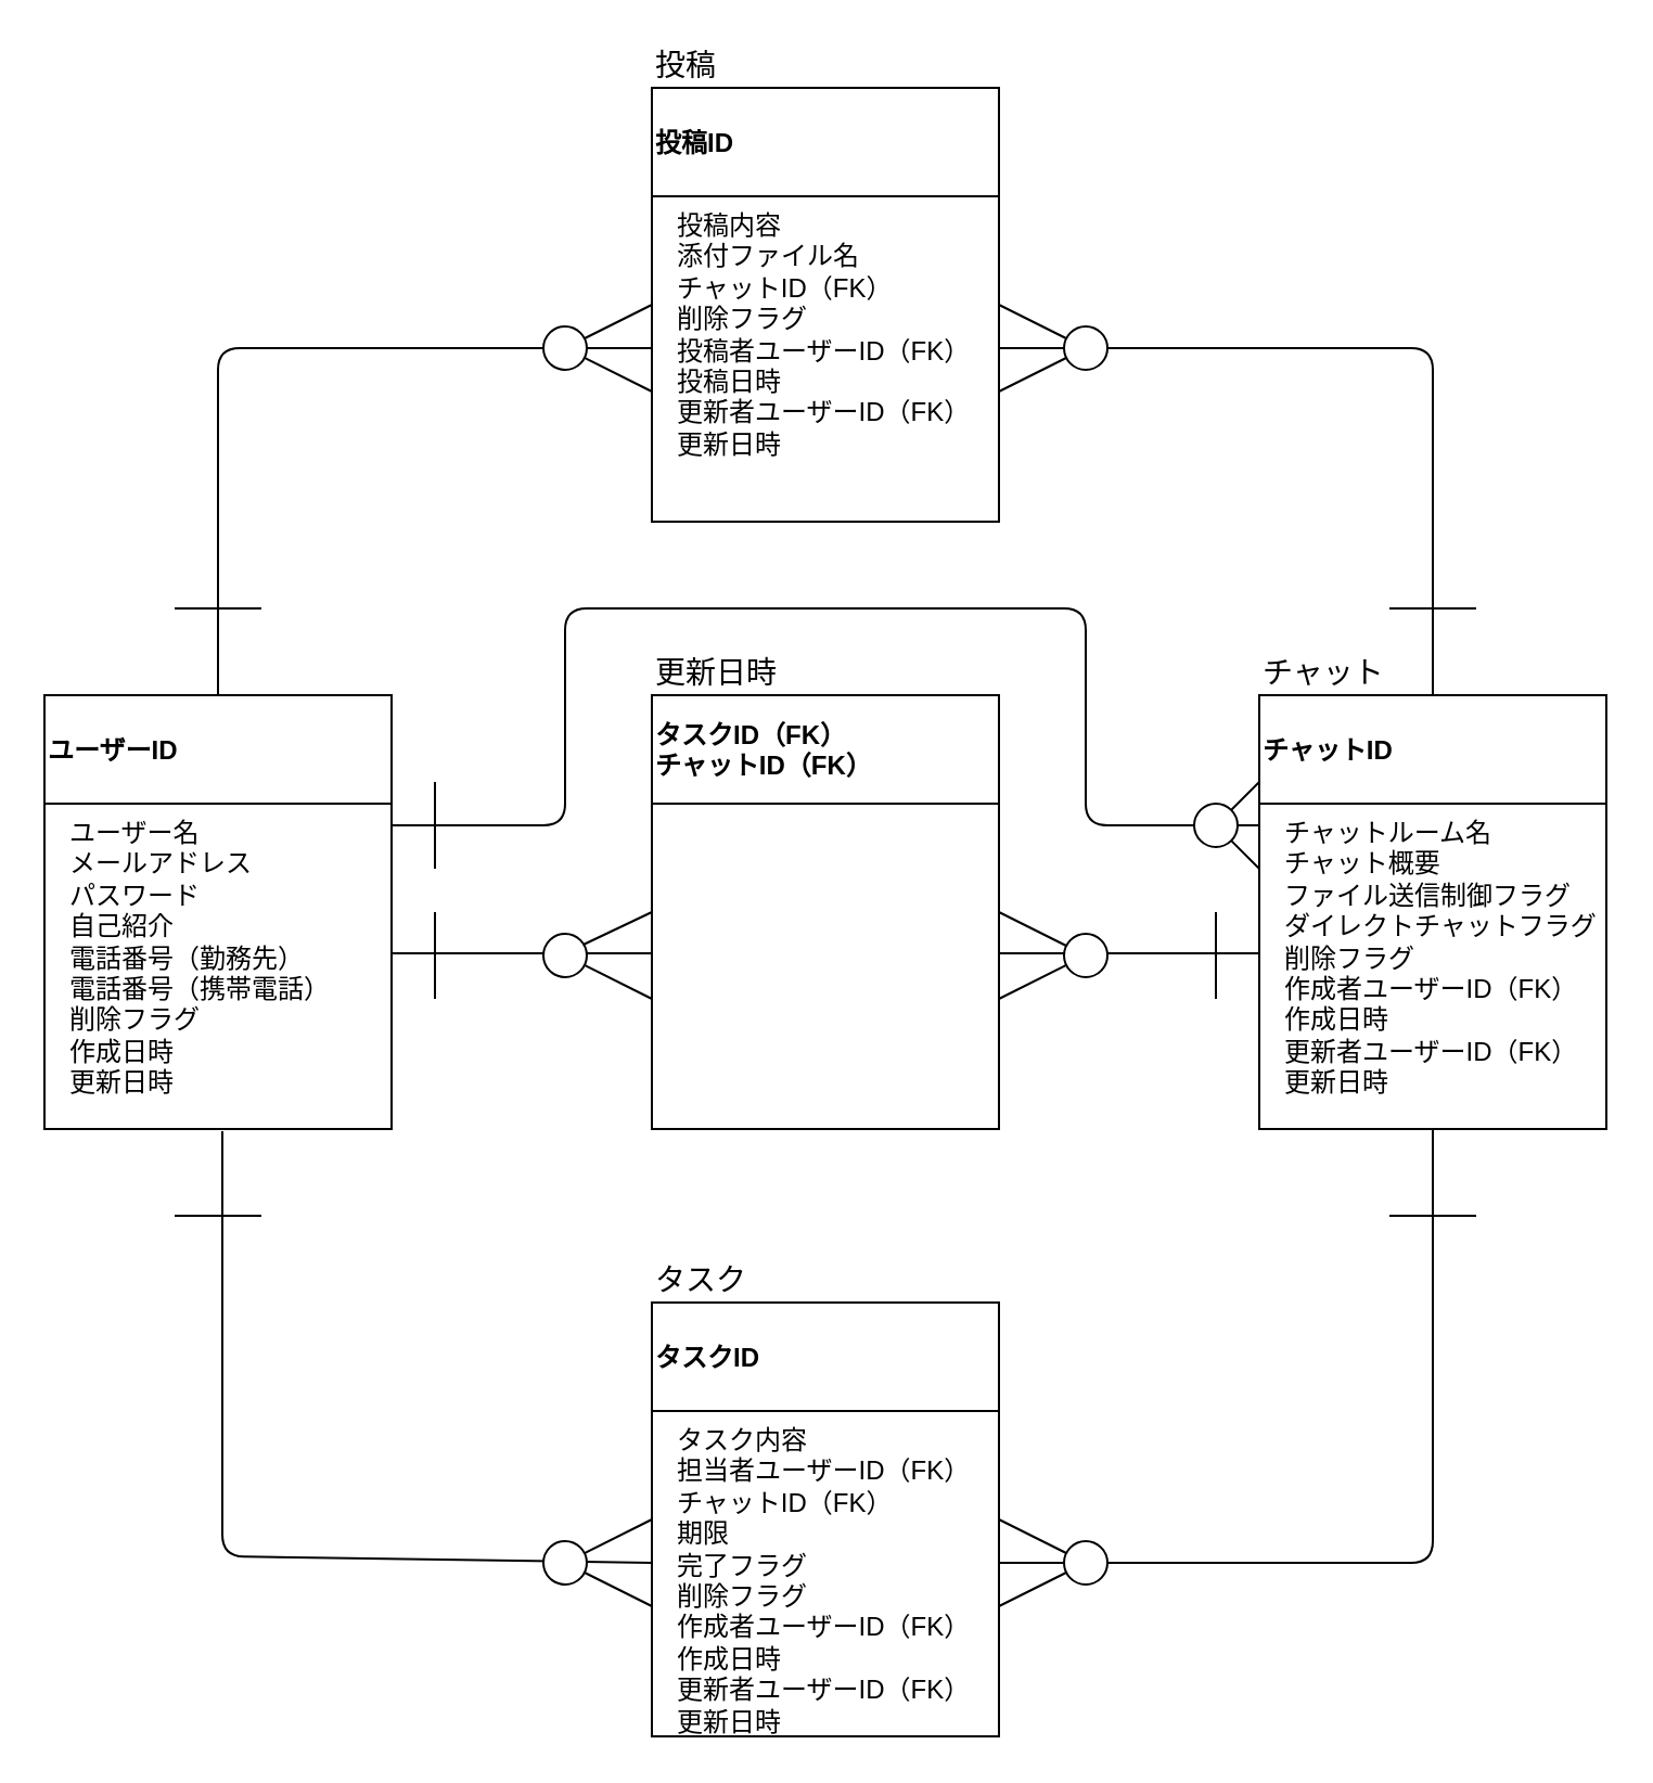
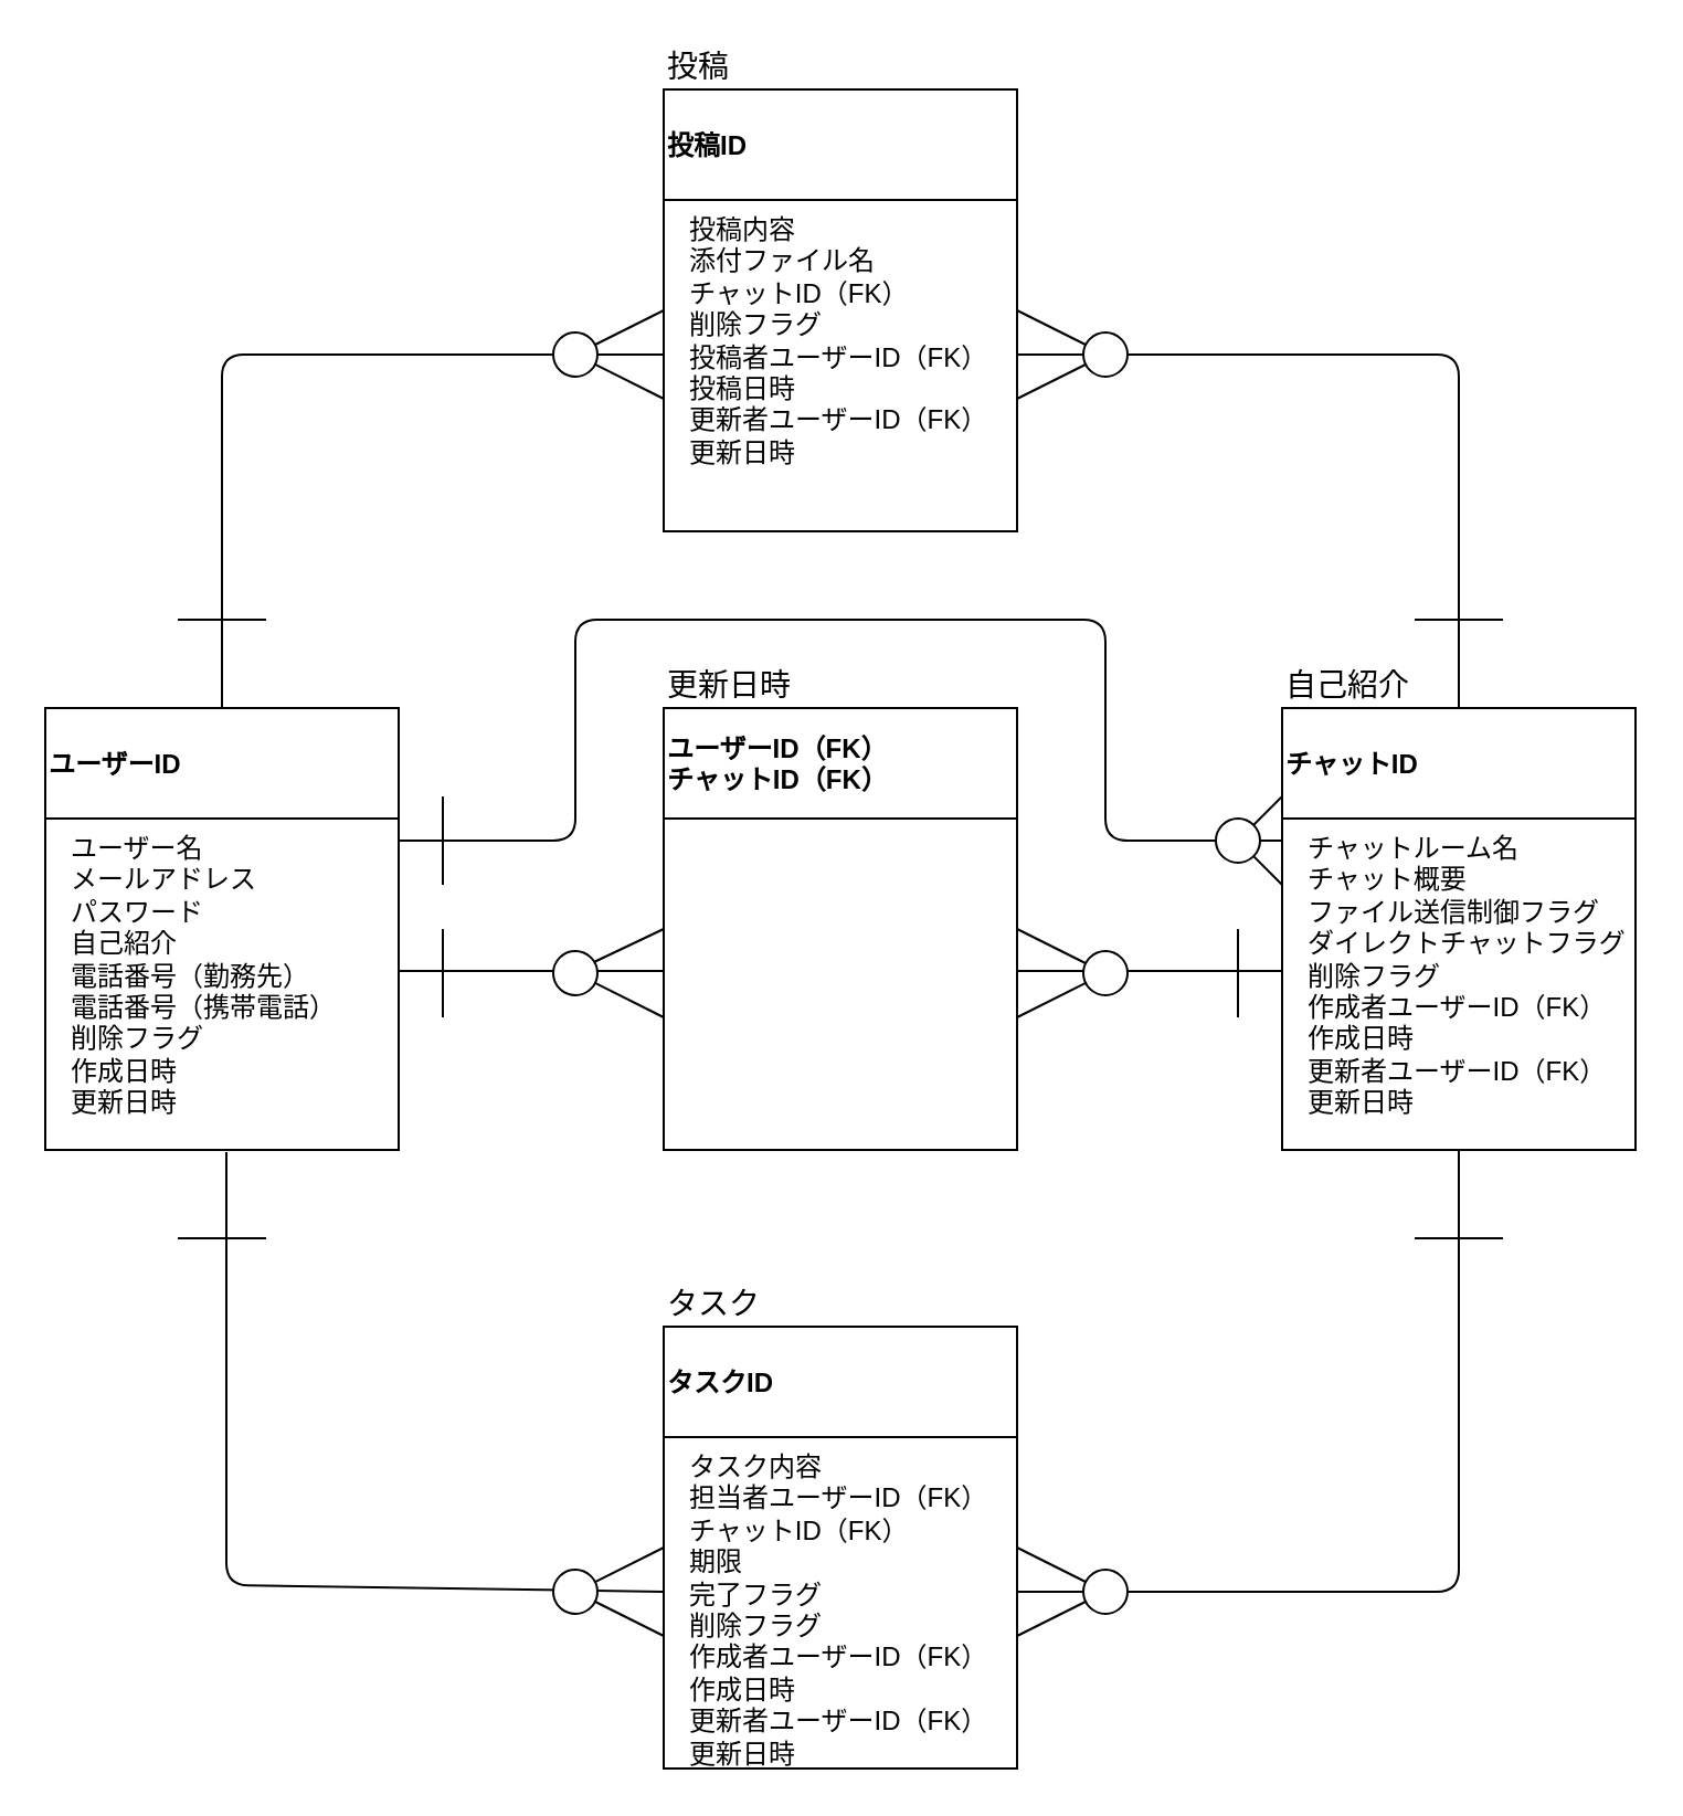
  <mxCell id="0" />
  <mxCell id="1" parent="0" />
  <mxCell id="2" value="ユーザーID" style="swimlane;labelBackgroundColor=none;align=left;startSize=50;" vertex="1" parent="1"><mxGeometry x="20" y="320" width="160" height="200" as="geometry"><mxRectangle x="120" y="120" width="90" height="23" as="alternateBounds" /></mxGeometry></mxCell>
  <mxCell id="3" value="ユーザー名&lt;br&gt;メールアドレス&lt;br&gt;パスワード&lt;br&gt;自己紹介&lt;br&gt;電話番号（勤務先）&lt;br&gt;電話番号（携帯電話）&lt;br&gt;削除フラグ&lt;br&gt;作成日時&lt;br&gt;更新日時" style="text;html=1;strokeColor=none;fillColor=none;align=left;verticalAlign=top;whiteSpace=wrap;rounded=0;labelBackgroundColor=none;" vertex="1" parent="2"><mxGeometry x="10" y="50" width="140" height="150" as="geometry" /></mxCell>
  <mxCell id="4" value="" style="endArrow=none;html=1;" edge="1" parent="2"><mxGeometry width="50" height="50" relative="1" as="geometry"><mxPoint x="60" y="240" as="sourcePoint" /><mxPoint x="100" y="240" as="targetPoint" /></mxGeometry></mxCell>
  <mxCell id="5" value="チャットID" style="swimlane;labelBackgroundColor=none;align=left;startSize=50;" vertex="1" parent="1"><mxGeometry x="580" y="320" width="160" height="200" as="geometry" /></mxCell>
  <mxCell id="6" value="チャットルーム名&lt;br&gt;チャット概要&lt;br&gt;ファイル送信制御フラグ&lt;br&gt;ダイレクトチャットフラグ&lt;br&gt;削除フラグ&lt;br&gt;作成者ユーザーID（FK）&lt;br&gt;作成日時&lt;br&gt;更新者ユーザーID（FK）&lt;br&gt;更新日時" style="text;html=1;strokeColor=none;fillColor=none;align=left;verticalAlign=top;whiteSpace=wrap;rounded=0;labelBackgroundColor=none;" vertex="1" parent="5"><mxGeometry x="10" y="50" width="150" height="150" as="geometry" /></mxCell>
  <mxCell id="7" value="" style="endArrow=none;html=1;" edge="1" parent="5"><mxGeometry width="50" height="50" relative="1" as="geometry"><mxPoint x="60" y="240" as="sourcePoint" /><mxPoint x="100" y="240" as="targetPoint" /></mxGeometry></mxCell>
  <mxCell id="8" value="タスクID" style="swimlane;labelBackgroundColor=none;align=left;startSize=50;" vertex="1" parent="1"><mxGeometry x="300" y="600" width="160" height="200" as="geometry" /></mxCell>
  <mxCell id="9" value="タスク内容&lt;br&gt;担当者ユーザーID（FK）&lt;br&gt;チャットID（FK）&lt;br&gt;期限&lt;br&gt;完了フラグ&lt;br&gt;削除フラグ&lt;br&gt;作成者ユーザーID（FK）&lt;br&gt;作成日時&lt;br&gt;更新者ユーザーID（FK）&lt;br&gt;更新日時" style="text;html=1;strokeColor=none;fillColor=none;align=left;verticalAlign=top;whiteSpace=wrap;rounded=0;labelBackgroundColor=none;" vertex="1" parent="8"><mxGeometry x="10" y="50" width="140" height="150" as="geometry" /></mxCell>
  <mxCell id="10" value="" style="endArrow=none;html=1;" edge="1" parent="8"><mxGeometry width="50" height="50" relative="1" as="geometry"><mxPoint x="-40" y="120" as="sourcePoint" /><mxPoint y="140" as="targetPoint" /></mxGeometry></mxCell>
  <mxCell id="11" value="投稿ID" style="swimlane;labelBackgroundColor=none;align=left;startSize=50;" vertex="1" parent="1"><mxGeometry x="300" y="40" width="160" height="200" as="geometry" /></mxCell>
  <mxCell id="12" value="投稿内容&lt;br&gt;添付ファイル名&lt;br&gt;チャットID（FK）&lt;br&gt;削除フラグ&lt;br&gt;投稿者ユーザーID（FK）&lt;br&gt;投稿日時&lt;br&gt;更新者ユーザーID（FK）&lt;br&gt;更新日時" style="text;html=1;strokeColor=none;fillColor=none;align=left;verticalAlign=top;whiteSpace=wrap;rounded=0;labelBackgroundColor=none;" vertex="1" parent="11"><mxGeometry x="10" y="50" width="140" height="150" as="geometry" /></mxCell>
- <mxCell id="13" value="タスクID（FK）&#10;チャットID（FK）" style="swimlane;labelBackgroundColor=none;align=left;startSize=50;" vertex="1" parent="1"><mxGeometry x="300" y="320" width="160" height="200" as="geometry" /></mxCell>
+ <mxCell id="13" value="ユーザーID（FK）&#10;チャットID（FK）" style="swimlane;labelBackgroundColor=none;align=left;startSize=50;" vertex="1" parent="1"><mxGeometry x="300" y="320" width="160" height="200" as="geometry" /></mxCell>
  <mxCell id="14" value="" style="endArrow=none;html=1;" edge="1" parent="1"><mxGeometry width="50" height="50" relative="1" as="geometry"><mxPoint x="460" y="439" as="sourcePoint" /><mxPoint x="580" y="439" as="targetPoint" /></mxGeometry></mxCell>
  <mxCell id="15" value="" style="endArrow=none;html=1;exitX=0.5;exitY=0;exitDx=0;exitDy=0;" edge="1" parent="1" source="2"><mxGeometry width="50" height="50" relative="1" as="geometry"><mxPoint x="250" y="210" as="sourcePoint" /><mxPoint x="300" y="160" as="targetPoint" /><Array as="points"><mxPoint x="100" y="160" /></Array></mxGeometry></mxCell>
  <mxCell id="16" value="" style="endArrow=none;html=1;entryX=0.5;entryY=0;entryDx=0;entryDy=0;" edge="1" parent="1" target="5"><mxGeometry width="50" height="50" relative="1" as="geometry"><mxPoint x="460" y="160" as="sourcePoint" /><mxPoint x="510" y="110" as="targetPoint" /><Array as="points"><mxPoint x="660" y="160" /></Array></mxGeometry></mxCell>
  <mxCell id="17" value="" style="endArrow=none;html=1;" edge="1" parent="1" source="51"><mxGeometry width="50" height="50" relative="1" as="geometry"><mxPoint x="460" y="720" as="sourcePoint" /><mxPoint x="660" y="520" as="targetPoint" /><Array as="points"><mxPoint x="660" y="720" /></Array></mxGeometry></mxCell>
  <mxCell id="18" value="" style="endArrow=none;html=1;" edge="1" parent="1"><mxGeometry width="50" height="50" relative="1" as="geometry"><mxPoint x="300" y="720" as="sourcePoint" /><mxPoint x="102" y="521" as="targetPoint" /><Array as="points"><mxPoint x="102" y="717" /></Array></mxGeometry></mxCell>
  <mxCell id="19" value="" style="endArrow=none;html=1;" edge="1" parent="1"><mxGeometry width="50" height="50" relative="1" as="geometry"><mxPoint x="180" y="439" as="sourcePoint" /><mxPoint x="300" y="439" as="targetPoint" /></mxGeometry></mxCell>
  <mxCell id="20" value="" style="endArrow=none;html=1;" edge="1" parent="1"><mxGeometry width="50" height="50" relative="1" as="geometry"><mxPoint x="560" y="460" as="sourcePoint" /><mxPoint x="560" y="420" as="targetPoint" /><Array as="points"><mxPoint x="560" y="450" /><mxPoint x="560" y="440" /></Array></mxGeometry></mxCell>
  <mxCell id="21" value="" style="endArrow=none;html=1;" edge="1" parent="1"><mxGeometry width="50" height="50" relative="1" as="geometry"><mxPoint x="200" y="460" as="sourcePoint" /><mxPoint x="200" y="420" as="targetPoint" /></mxGeometry></mxCell>
  <mxCell id="22" value="" style="endArrow=none;html=1;" edge="1" parent="1"><mxGeometry width="50" height="50" relative="1" as="geometry"><mxPoint x="640" y="280" as="sourcePoint" /><mxPoint x="680" y="280" as="targetPoint" /></mxGeometry></mxCell>
  <mxCell id="23" value="" style="endArrow=none;html=1;" edge="1" parent="1"><mxGeometry width="50" height="50" relative="1" as="geometry"><mxPoint x="80" y="280" as="sourcePoint" /><mxPoint x="120" y="280" as="targetPoint" /><Array as="points"><mxPoint x="80" y="280" /></Array></mxGeometry></mxCell>
  <mxCell id="24" value="" style="endArrow=none;html=1;exitX=1;exitY=0.5;exitDx=0;exitDy=0;" edge="1" parent="1" source="13"><mxGeometry width="50" height="50" relative="1" as="geometry"><mxPoint x="440" y="440" as="sourcePoint" /><mxPoint x="500" y="440" as="targetPoint" /></mxGeometry></mxCell>
  <mxCell id="25" value="" style="endArrow=none;html=1;" edge="1" parent="1" source="53"><mxGeometry width="50" height="50" relative="1" as="geometry"><mxPoint x="460" y="460" as="sourcePoint" /><mxPoint x="500" y="440" as="targetPoint" /></mxGeometry></mxCell>
  <mxCell id="26" value="&lt;font style=&quot;font-size: 14px&quot;&gt;ユーザー&lt;/font&gt;" style="text;html=1;strokeColor=none;fillColor=none;align=left;verticalAlign=middle;whiteSpace=wrap;rounded=0;labelBackgroundColor=none;fontColor=#FFFFFF;" vertex="1" parent="1"><mxGeometry x="20" y="275" width="60" height="20" as="geometry" /></mxCell>
  <mxCell id="27" value="投稿" style="text;html=1;strokeColor=none;fillColor=none;align=left;verticalAlign=middle;whiteSpace=wrap;rounded=0;labelBackgroundColor=none;fontSize=14;" vertex="1" parent="1"><mxGeometry x="300" y="20" width="40" height="20" as="geometry" /></mxCell>
- <mxCell id="28" value="チャット" style="text;html=1;strokeColor=none;fillColor=none;align=left;verticalAlign=middle;whiteSpace=wrap;rounded=0;labelBackgroundColor=none;fontSize=14;" vertex="1" parent="1"><mxGeometry x="580" y="300" width="60" height="20" as="geometry" /></mxCell>
+ <mxCell id="28" value="自己紹介" style="text;html=1;strokeColor=none;fillColor=none;align=left;verticalAlign=middle;whiteSpace=wrap;rounded=0;labelBackgroundColor=none;fontSize=14;" vertex="1" parent="1"><mxGeometry x="580" y="300" width="60" height="20" as="geometry" /></mxCell>
  <mxCell id="29" value="更新日時" style="text;html=1;strokeColor=none;fillColor=none;align=left;verticalAlign=middle;whiteSpace=wrap;rounded=0;labelBackgroundColor=none;fontSize=14;" vertex="1" parent="1"><mxGeometry x="300" y="300" width="100" height="20" as="geometry" /></mxCell>
  <mxCell id="30" value="タスク" style="text;html=1;strokeColor=none;fillColor=none;align=left;verticalAlign=middle;whiteSpace=wrap;rounded=0;labelBackgroundColor=none;fontSize=14;" vertex="1" parent="1"><mxGeometry x="300" y="580" width="50" height="20" as="geometry" /></mxCell>
  <mxCell id="31" value="" style="endArrow=none;html=1;" edge="1" parent="1" source="33"><mxGeometry width="50" height="50" relative="1" as="geometry"><mxPoint x="260" y="439" as="sourcePoint" /><mxPoint x="300" y="460" as="targetPoint" /></mxGeometry></mxCell>
  <mxCell id="32" value="" style="endArrow=none;html=1;entryX=0;entryY=0.5;entryDx=0;entryDy=0;" edge="1" parent="1" target="13"><mxGeometry width="50" height="50" relative="1" as="geometry"><mxPoint x="260" y="439" as="sourcePoint" /><mxPoint x="310" y="389" as="targetPoint" /></mxGeometry></mxCell>
  <mxCell id="33" value="" style="ellipse;whiteSpace=wrap;html=1;aspect=fixed;labelBackgroundColor=none;align=left;" vertex="1" parent="1"><mxGeometry x="250" y="430" width="20" height="20" as="geometry" /></mxCell>
  <mxCell id="34" value="" style="endArrow=none;html=1;" edge="1" parent="1" source="36"><mxGeometry width="50" height="50" relative="1" as="geometry"><mxPoint x="260" y="160" as="sourcePoint" /><mxPoint x="300" y="180" as="targetPoint" /></mxGeometry></mxCell>
  <mxCell id="35" value="" style="endArrow=none;html=1;" edge="1" parent="1"><mxGeometry width="50" height="50" relative="1" as="geometry"><mxPoint x="260" y="160" as="sourcePoint" /><mxPoint x="300" y="140" as="targetPoint" /></mxGeometry></mxCell>
  <mxCell id="36" value="" style="ellipse;whiteSpace=wrap;html=1;aspect=fixed;labelBackgroundColor=none;align=left;" vertex="1" parent="1"><mxGeometry x="250" y="150" width="20" height="20" as="geometry" /></mxCell>
  <mxCell id="37" value="" style="endArrow=none;html=1;" edge="1" parent="1" target="36"><mxGeometry width="50" height="50" relative="1" as="geometry"><mxPoint x="260" y="160" as="sourcePoint" /><mxPoint x="300" y="180" as="targetPoint" /></mxGeometry></mxCell>
  <mxCell id="38" value="" style="endArrow=none;html=1;exitX=1;exitY=0.5;exitDx=0;exitDy=0;" edge="1" parent="1" source="11"><mxGeometry width="50" height="50" relative="1" as="geometry"><mxPoint x="450" y="210" as="sourcePoint" /><mxPoint x="500" y="160" as="targetPoint" /></mxGeometry></mxCell>
  <mxCell id="39" value="" style="endArrow=none;html=1;" edge="1" parent="1"><mxGeometry width="50" height="50" relative="1" as="geometry"><mxPoint x="460" y="180" as="sourcePoint" /><mxPoint x="500" y="160" as="targetPoint" /></mxGeometry></mxCell>
  <mxCell id="40" value="" style="endArrow=none;html=1;entryX=0;entryY=0.5;entryDx=0;entryDy=0;" edge="1" parent="1" source="41" target="8"><mxGeometry width="50" height="50" relative="1" as="geometry"><mxPoint x="260" y="720" as="sourcePoint" /><mxPoint x="310" y="670" as="targetPoint" /></mxGeometry></mxCell>
  <mxCell id="41" value="" style="ellipse;whiteSpace=wrap;html=1;aspect=fixed;labelBackgroundColor=none;align=left;" vertex="1" parent="1"><mxGeometry x="250" y="710" width="20" height="20" as="geometry" /></mxCell>
  <mxCell id="42" value="" style="endArrow=none;html=1;" edge="1" parent="1"><mxGeometry width="50" height="50" relative="1" as="geometry"><mxPoint x="460" y="740" as="sourcePoint" /><mxPoint x="500" y="720" as="targetPoint" /></mxGeometry></mxCell>
  <mxCell id="43" value="" style="endArrow=none;html=1;exitX=1;exitY=0.5;exitDx=0;exitDy=0;" edge="1" parent="1" source="8"><mxGeometry width="50" height="50" relative="1" as="geometry"><mxPoint x="450" y="770" as="sourcePoint" /><mxPoint x="500" y="720" as="targetPoint" /></mxGeometry></mxCell>
  <mxCell id="44" value="" style="endArrow=none;html=1;" edge="1" parent="1"><mxGeometry width="50" height="50" relative="1" as="geometry"><mxPoint x="180" y="380" as="sourcePoint" /><mxPoint x="580" y="380" as="targetPoint" /><Array as="points"><mxPoint x="260" y="380" /><mxPoint x="260" y="280" /><mxPoint x="380" y="280" /><mxPoint x="500" y="280" /><mxPoint x="500" y="380" /></Array></mxGeometry></mxCell>
  <mxCell id="45" value="" style="endArrow=none;html=1;" edge="1" parent="1"><mxGeometry width="50" height="50" relative="1" as="geometry"><mxPoint x="200" y="400" as="sourcePoint" /><mxPoint x="200" y="360" as="targetPoint" /></mxGeometry></mxCell>
  <mxCell id="46" value="" style="endArrow=none;html=1;" edge="1" parent="1"><mxGeometry width="50" height="50" relative="1" as="geometry"><mxPoint x="560" y="380" as="sourcePoint" /><mxPoint x="580" y="360" as="targetPoint" /></mxGeometry></mxCell>
  <mxCell id="47" value="" style="endArrow=none;html=1;" edge="1" parent="1" source="48"><mxGeometry width="50" height="50" relative="1" as="geometry"><mxPoint x="560" y="380" as="sourcePoint" /><mxPoint x="580" y="400" as="targetPoint" /></mxGeometry></mxCell>
  <mxCell id="48" value="" style="ellipse;whiteSpace=wrap;html=1;aspect=fixed;labelBackgroundColor=none;align=left;" vertex="1" parent="1"><mxGeometry x="550" y="370" width="20" height="20" as="geometry" /></mxCell>
  <mxCell id="49" value="" style="endArrow=none;html=1;" edge="1" parent="1" target="48"><mxGeometry width="50" height="50" relative="1" as="geometry"><mxPoint x="560" y="380" as="sourcePoint" /><mxPoint x="580" y="400" as="targetPoint" /></mxGeometry></mxCell>
  <mxCell id="50" value="" style="ellipse;whiteSpace=wrap;html=1;aspect=fixed;labelBackgroundColor=none;align=left;" vertex="1" parent="1"><mxGeometry x="490" y="150" width="20" height="20" as="geometry" /></mxCell>
  <mxCell id="51" value="" style="ellipse;whiteSpace=wrap;html=1;aspect=fixed;labelBackgroundColor=none;align=left;" vertex="1" parent="1"><mxGeometry x="490" y="710" width="20" height="20" as="geometry" /></mxCell>
  <mxCell id="52" value="" style="endArrow=none;html=1;" edge="1" parent="1" target="51"><mxGeometry width="50" height="50" relative="1" as="geometry"><mxPoint x="460" y="720" as="sourcePoint" /><mxPoint x="660" y="520" as="targetPoint" /><Array as="points" /></mxGeometry></mxCell>
  <mxCell id="53" value="" style="ellipse;whiteSpace=wrap;html=1;aspect=fixed;labelBackgroundColor=none;align=left;" vertex="1" parent="1"><mxGeometry x="490" y="430" width="20" height="20" as="geometry" /></mxCell>
  <mxCell id="54" value="" style="endArrow=none;html=1;" edge="1" parent="1" target="53"><mxGeometry width="50" height="50" relative="1" as="geometry"><mxPoint x="460" y="460" as="sourcePoint" /><mxPoint x="500" y="440" as="targetPoint" /></mxGeometry></mxCell>
